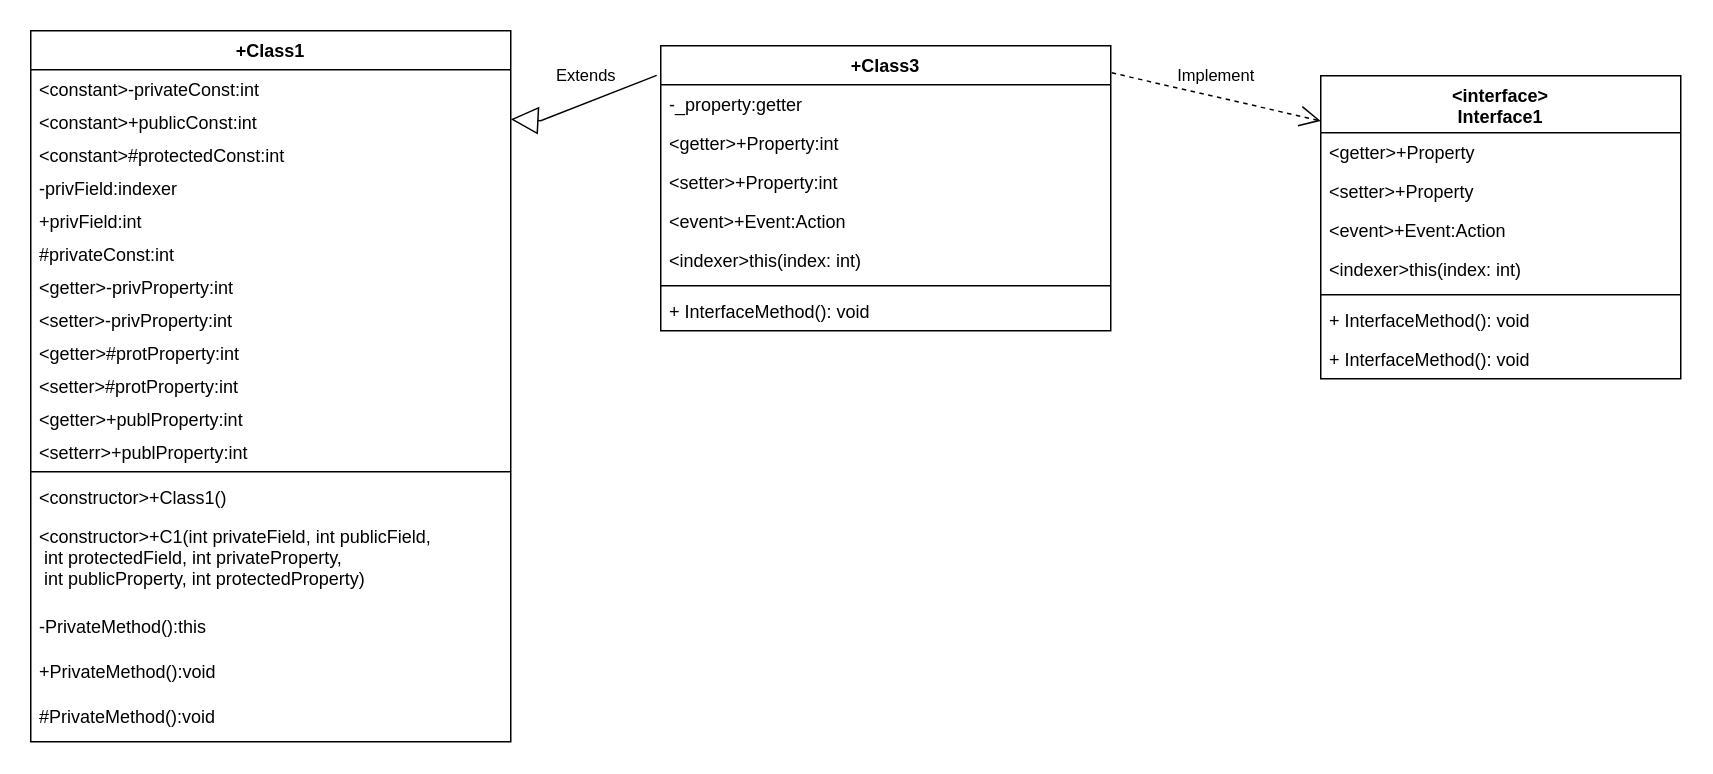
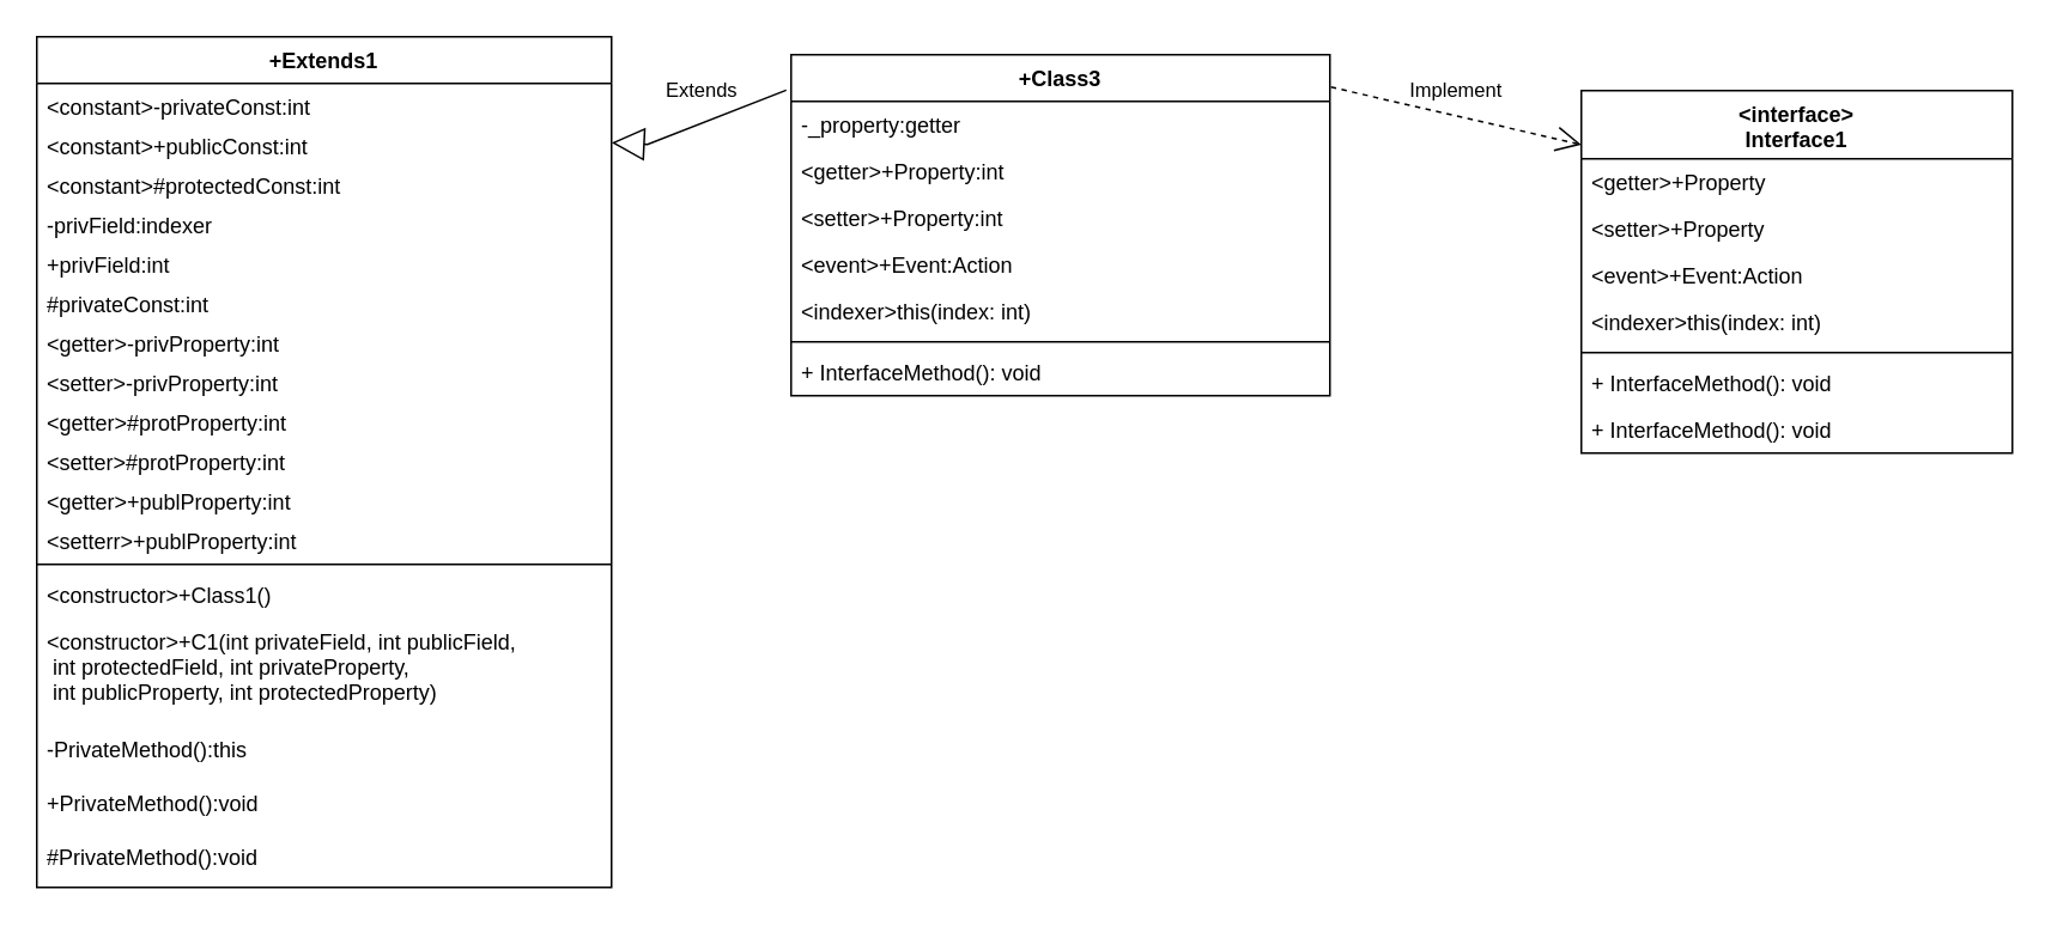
  <mxCell id="0" />
  <mxCell id="1" parent="0" />
- <mxCell id="2" value="+Class1" style="swimlane;fontStyle=1;align=center;verticalAlign=top;childLayout=stackLayout;horizontal=1;startSize=26;horizontalStack=0;resizeParent=1;resizeParentMax=0;resizeLast=0;collapsible=1;marginBottom=0;" parent="1" vertex="1"><mxGeometry x="20" y="20" width="320" height="474" as="geometry" /></mxCell>
+ <mxCell id="2" value="+Extends1" style="swimlane;fontStyle=1;align=center;verticalAlign=top;childLayout=stackLayout;horizontal=1;startSize=26;horizontalStack=0;resizeParent=1;resizeParentMax=0;resizeLast=0;collapsible=1;marginBottom=0;" parent="1" vertex="1"><mxGeometry x="20" y="20" width="320" height="474" as="geometry" /></mxCell>
  <mxCell id="3" value="&lt;constant&gt;-privateConst:int&#10;&#10;&#10;&#10;&#10;&#10;" style="text;strokeColor=none;fillColor=none;align=left;verticalAlign=top;spacingLeft=4;spacingRight=4;overflow=hidden;rotatable=0;points=[[0,0.5],[1,0.5]];portConstraint=eastwest;" parent="2" vertex="1"><mxGeometry y="26" width="320" height="22" as="geometry" /></mxCell>
  <mxCell id="4" value="&lt;constant&gt;+publicConst:int&#10;&#10;&#10;&#10;&#10;&#10;" style="text;strokeColor=none;fillColor=none;align=left;verticalAlign=top;spacingLeft=4;spacingRight=4;overflow=hidden;rotatable=0;points=[[0,0.5],[1,0.5]];portConstraint=eastwest;" parent="2" vertex="1"><mxGeometry y="48" width="320" height="22" as="geometry" /></mxCell>
  <mxCell id="5" value="&lt;constant&gt;#protectedConst:int&#10;&#10;&#10;&#10;&#10;&#10;" style="text;strokeColor=none;fillColor=none;align=left;verticalAlign=top;spacingLeft=4;spacingRight=4;overflow=hidden;rotatable=0;points=[[0,0.5],[1,0.5]];portConstraint=eastwest;" parent="2" vertex="1"><mxGeometry y="70" width="320" height="22" as="geometry" /></mxCell>
  <mxCell id="6" value="-privField:indexer" style="text;strokeColor=none;fillColor=none;align=left;verticalAlign=top;spacingLeft=4;spacingRight=4;overflow=hidden;rotatable=0;points=[[0,0.5],[1,0.5]];portConstraint=eastwest;" parent="2" vertex="1"><mxGeometry y="92" width="320" height="22" as="geometry" /></mxCell>
  <mxCell id="7" value="+privField:int" style="text;strokeColor=none;fillColor=none;align=left;verticalAlign=top;spacingLeft=4;spacingRight=4;overflow=hidden;rotatable=0;points=[[0,0.5],[1,0.5]];portConstraint=eastwest;" parent="2" vertex="1"><mxGeometry y="114" width="320" height="22" as="geometry" /></mxCell>
  <mxCell id="8" value="#privateConst:int" style="text;strokeColor=none;fillColor=none;align=left;verticalAlign=top;spacingLeft=4;spacingRight=4;overflow=hidden;rotatable=0;points=[[0,0.5],[1,0.5]];portConstraint=eastwest;" parent="2" vertex="1"><mxGeometry y="136" width="320" height="22" as="geometry" /></mxCell>
  <mxCell id="9" value="&lt;getter&gt;-privProperty:int" style="text;strokeColor=none;fillColor=none;align=left;verticalAlign=top;spacingLeft=4;spacingRight=4;overflow=hidden;rotatable=0;points=[[0,0.5],[1,0.5]];portConstraint=eastwest;" parent="2" vertex="1"><mxGeometry y="158" width="320" height="22" as="geometry" /></mxCell>
  <mxCell id="10" value="&lt;setter&gt;-privProperty:int" style="text;strokeColor=none;fillColor=none;align=left;verticalAlign=top;spacingLeft=4;spacingRight=4;overflow=hidden;rotatable=0;points=[[0,0.5],[1,0.5]];portConstraint=eastwest;" parent="2" vertex="1"><mxGeometry y="180" width="320" height="22" as="geometry" /></mxCell>
  <mxCell id="11" value="&lt;getter&gt;#protProperty:int" style="text;strokeColor=none;fillColor=none;align=left;verticalAlign=top;spacingLeft=4;spacingRight=4;overflow=hidden;rotatable=0;points=[[0,0.5],[1,0.5]];portConstraint=eastwest;" parent="2" vertex="1"><mxGeometry y="202" width="320" height="22" as="geometry" /></mxCell>
  <mxCell id="12" value="&lt;setter&gt;#protProperty:int" style="text;strokeColor=none;fillColor=none;align=left;verticalAlign=top;spacingLeft=4;spacingRight=4;overflow=hidden;rotatable=0;points=[[0,0.5],[1,0.5]];portConstraint=eastwest;" parent="2" vertex="1"><mxGeometry y="224" width="320" height="22" as="geometry" /></mxCell>
  <mxCell id="13" value="&lt;getter&gt;+publProperty:int" style="text;strokeColor=none;fillColor=none;align=left;verticalAlign=top;spacingLeft=4;spacingRight=4;overflow=hidden;rotatable=0;points=[[0,0.5],[1,0.5]];portConstraint=eastwest;" parent="2" vertex="1"><mxGeometry y="246" width="320" height="22" as="geometry" /></mxCell>
  <mxCell id="14" value="&lt;setterr&gt;+publProperty:int" style="text;strokeColor=none;fillColor=none;align=left;verticalAlign=top;spacingLeft=4;spacingRight=4;overflow=hidden;rotatable=0;points=[[0,0.5],[1,0.5]];portConstraint=eastwest;" parent="2" vertex="1"><mxGeometry y="268" width="320" height="22" as="geometry" /></mxCell>
  <mxCell id="15" value="" style="line;strokeWidth=1;fillColor=none;align=left;verticalAlign=middle;spacingTop=-1;spacingLeft=3;spacingRight=3;rotatable=0;labelPosition=right;points=[];portConstraint=eastwest;strokeColor=inherit;" parent="2" vertex="1"><mxGeometry y="290" width="320" height="8" as="geometry" /></mxCell>
  <mxCell id="16" value="&lt;constructor&gt;+Class1()" style="text;strokeColor=none;fillColor=none;align=left;verticalAlign=top;spacingLeft=4;spacingRight=4;overflow=hidden;rotatable=0;points=[[0,0.5],[1,0.5]];portConstraint=eastwest;" parent="2" vertex="1"><mxGeometry y="298" width="320" height="26" as="geometry" /></mxCell>
  <mxCell id="17" value="&lt;constructor&gt;+C1(int privateField, int publicField,&#10; int protectedField, int privateProperty,&#10; int publicProperty, int protectedProperty)" style="text;strokeColor=none;fillColor=none;align=left;verticalAlign=top;spacingLeft=4;spacingRight=4;overflow=hidden;rotatable=0;points=[[0,0.5],[1,0.5]];portConstraint=eastwest;" parent="2" vertex="1"><mxGeometry y="324" width="320" height="60" as="geometry" /></mxCell>
  <mxCell id="18" value="-PrivateMethod():this" style="text;strokeColor=none;fillColor=none;align=left;verticalAlign=top;spacingLeft=4;spacingRight=4;overflow=hidden;rotatable=0;points=[[0,0.5],[1,0.5]];portConstraint=eastwest;" parent="2" vertex="1"><mxGeometry y="384" width="320" height="30" as="geometry" /></mxCell>
  <mxCell id="19" value="+PrivateMethod():void" style="text;strokeColor=none;fillColor=none;align=left;verticalAlign=top;spacingLeft=4;spacingRight=4;overflow=hidden;rotatable=0;points=[[0,0.5],[1,0.5]];portConstraint=eastwest;" parent="2" vertex="1"><mxGeometry y="414" width="320" height="30" as="geometry" /></mxCell>
  <mxCell id="20" value="#PrivateMethod():void" style="text;strokeColor=none;fillColor=none;align=left;verticalAlign=top;spacingLeft=4;spacingRight=4;overflow=hidden;rotatable=0;points=[[0,0.5],[1,0.5]];portConstraint=eastwest;" parent="2" vertex="1"><mxGeometry y="444" width="320" height="30" as="geometry" /></mxCell>
  <mxCell id="21" value="&lt;interface&gt;&#10;Interface1" style="swimlane;fontStyle=1;align=center;verticalAlign=top;childLayout=stackLayout;horizontal=1;startSize=38;horizontalStack=0;resizeParent=1;resizeParentMax=0;resizeLast=0;collapsible=1;marginBottom=0;" parent="1" vertex="1"><mxGeometry x="880" y="50" width="240" height="202" as="geometry" /></mxCell>
  <mxCell id="22" value="&lt;getter&gt;+Property&#10;" style="text;strokeColor=none;fillColor=none;align=left;verticalAlign=top;spacingLeft=4;spacingRight=4;overflow=hidden;rotatable=0;points=[[0,0.5],[1,0.5]];portConstraint=eastwest;" parent="21" vertex="1"><mxGeometry y="38" width="240" height="26" as="geometry" /></mxCell>
  <mxCell id="23" value="&lt;setter&gt;+Property&#10;" style="text;strokeColor=none;fillColor=none;align=left;verticalAlign=top;spacingLeft=4;spacingRight=4;overflow=hidden;rotatable=0;points=[[0,0.5],[1,0.5]];portConstraint=eastwest;" parent="21" vertex="1"><mxGeometry y="64" width="240" height="26" as="geometry" /></mxCell>
  <mxCell id="24" value="&lt;event&gt;+Event:Action" style="text;strokeColor=none;fillColor=none;align=left;verticalAlign=top;spacingLeft=4;spacingRight=4;overflow=hidden;rotatable=0;points=[[0,0.5],[1,0.5]];portConstraint=eastwest;" parent="21" vertex="1"><mxGeometry y="90" width="240" height="26" as="geometry" /></mxCell>
  <mxCell id="25" value="&lt;indexer&gt;this(index: int)" style="text;strokeColor=none;fillColor=none;align=left;verticalAlign=top;spacingLeft=4;spacingRight=4;overflow=hidden;rotatable=0;points=[[0,0.5],[1,0.5]];portConstraint=eastwest;" parent="21" vertex="1"><mxGeometry y="116" width="240" height="26" as="geometry" /></mxCell>
  <mxCell id="26" value="" style="line;strokeWidth=1;fillColor=none;align=left;verticalAlign=middle;spacingTop=-1;spacingLeft=3;spacingRight=3;rotatable=0;labelPosition=right;points=[];portConstraint=eastwest;strokeColor=inherit;" parent="21" vertex="1"><mxGeometry y="142" width="240" height="8" as="geometry" /></mxCell>
  <mxCell id="27" value="+ InterfaceMethod(): void" style="text;strokeColor=none;fillColor=none;align=left;verticalAlign=top;spacingLeft=4;spacingRight=4;overflow=hidden;rotatable=0;points=[[0,0.5],[1,0.5]];portConstraint=eastwest;" parent="21" vertex="1"><mxGeometry y="150" width="240" height="26" as="geometry" /></mxCell>
  <mxCell id="28" value="+ InterfaceMethod(): void" style="text;strokeColor=none;fillColor=none;align=left;verticalAlign=top;spacingLeft=4;spacingRight=4;overflow=hidden;rotatable=0;points=[[0,0.5],[1,0.5]];portConstraint=eastwest;" parent="21" vertex="1"><mxGeometry y="176" width="240" height="26" as="geometry" /></mxCell>
  <mxCell id="29" value="+Class3" style="swimlane;fontStyle=1;align=center;verticalAlign=top;childLayout=stackLayout;horizontal=1;startSize=26;horizontalStack=0;resizeParent=1;resizeParentMax=0;resizeLast=0;collapsible=1;marginBottom=0;" parent="1" vertex="1"><mxGeometry x="440" y="30" width="300" height="190" as="geometry" /></mxCell>
  <mxCell id="30" value="-_property:getter" style="text;strokeColor=none;fillColor=none;align=left;verticalAlign=top;spacingLeft=4;spacingRight=4;overflow=hidden;rotatable=0;points=[[0,0.5],[1,0.5]];portConstraint=eastwest;" parent="29" vertex="1"><mxGeometry y="26" width="300" height="26" as="geometry" /></mxCell>
  <mxCell id="31" value="&lt;getter&gt;+Property:int" style="text;strokeColor=none;fillColor=none;align=left;verticalAlign=top;spacingLeft=4;spacingRight=4;overflow=hidden;rotatable=0;points=[[0,0.5],[1,0.5]];portConstraint=eastwest;" parent="29" vertex="1"><mxGeometry y="52" width="300" height="26" as="geometry" /></mxCell>
  <mxCell id="32" value="&lt;setter&gt;+Property:int" style="text;strokeColor=none;fillColor=none;align=left;verticalAlign=top;spacingLeft=4;spacingRight=4;overflow=hidden;rotatable=0;points=[[0,0.5],[1,0.5]];portConstraint=eastwest;" parent="29" vertex="1"><mxGeometry y="78" width="300" height="26" as="geometry" /></mxCell>
  <mxCell id="33" value="&lt;event&gt;+Event:Action" style="text;strokeColor=none;fillColor=none;align=left;verticalAlign=top;spacingLeft=4;spacingRight=4;overflow=hidden;rotatable=0;points=[[0,0.5],[1,0.5]];portConstraint=eastwest;" parent="29" vertex="1"><mxGeometry y="104" width="300" height="26" as="geometry" /></mxCell>
  <mxCell id="34" value="&lt;indexer&gt;this(index: int)" style="text;strokeColor=none;fillColor=none;align=left;verticalAlign=top;spacingLeft=4;spacingRight=4;overflow=hidden;rotatable=0;points=[[0,0.5],[1,0.5]];portConstraint=eastwest;" parent="29" vertex="1"><mxGeometry y="130" width="300" height="26" as="geometry" /></mxCell>
  <mxCell id="35" value="" style="line;strokeWidth=1;fillColor=none;align=left;verticalAlign=middle;spacingTop=-1;spacingLeft=3;spacingRight=3;rotatable=0;labelPosition=right;points=[];portConstraint=eastwest;strokeColor=inherit;" parent="29" vertex="1"><mxGeometry y="156" width="300" height="8" as="geometry" /></mxCell>
  <mxCell id="36" value="+ InterfaceMethod(): void" style="text;strokeColor=none;fillColor=none;align=left;verticalAlign=top;spacingLeft=4;spacingRight=4;overflow=hidden;rotatable=0;points=[[0,0.5],[1,0.5]];portConstraint=eastwest;" parent="29" vertex="1"><mxGeometry y="164" width="300" height="26" as="geometry" /></mxCell>
  <mxCell id="37" value="Extends" style="endArrow=block;endSize=16;endFill=0;html=1;rounded=0;exitX=-0.009;exitY=0.104;exitDx=0;exitDy=0;entryX=1;entryY=0.5;entryDx=0;entryDy=0;exitPerimeter=0;" parent="1" source="29" target="4" edge="1"><mxGeometry x="-0.145" y="-17" width="160" relative="1" as="geometry"><mxPoint x="220" y="420" as="sourcePoint" /><mxPoint x="380" y="420" as="targetPoint" /><Array as="points"><mxPoint x="360" y="80" /></Array><mxPoint as="offset" /></mxGeometry></mxCell>
  <mxCell id="38" value="Implement" style="endArrow=open;endSize=12;dashed=1;html=1;rounded=0;exitX=1.002;exitY=0.095;exitDx=0;exitDy=0;entryX=0;entryY=0.149;entryDx=0;entryDy=0;entryPerimeter=0;exitPerimeter=0;" parent="1" source="29" target="21" edge="1"><mxGeometry x="-0.048" y="14" width="160" relative="1" as="geometry"><mxPoint x="220" y="420" as="sourcePoint" /><mxPoint x="380" y="420" as="targetPoint" /><mxPoint as="offset" /></mxGeometry></mxCell>
